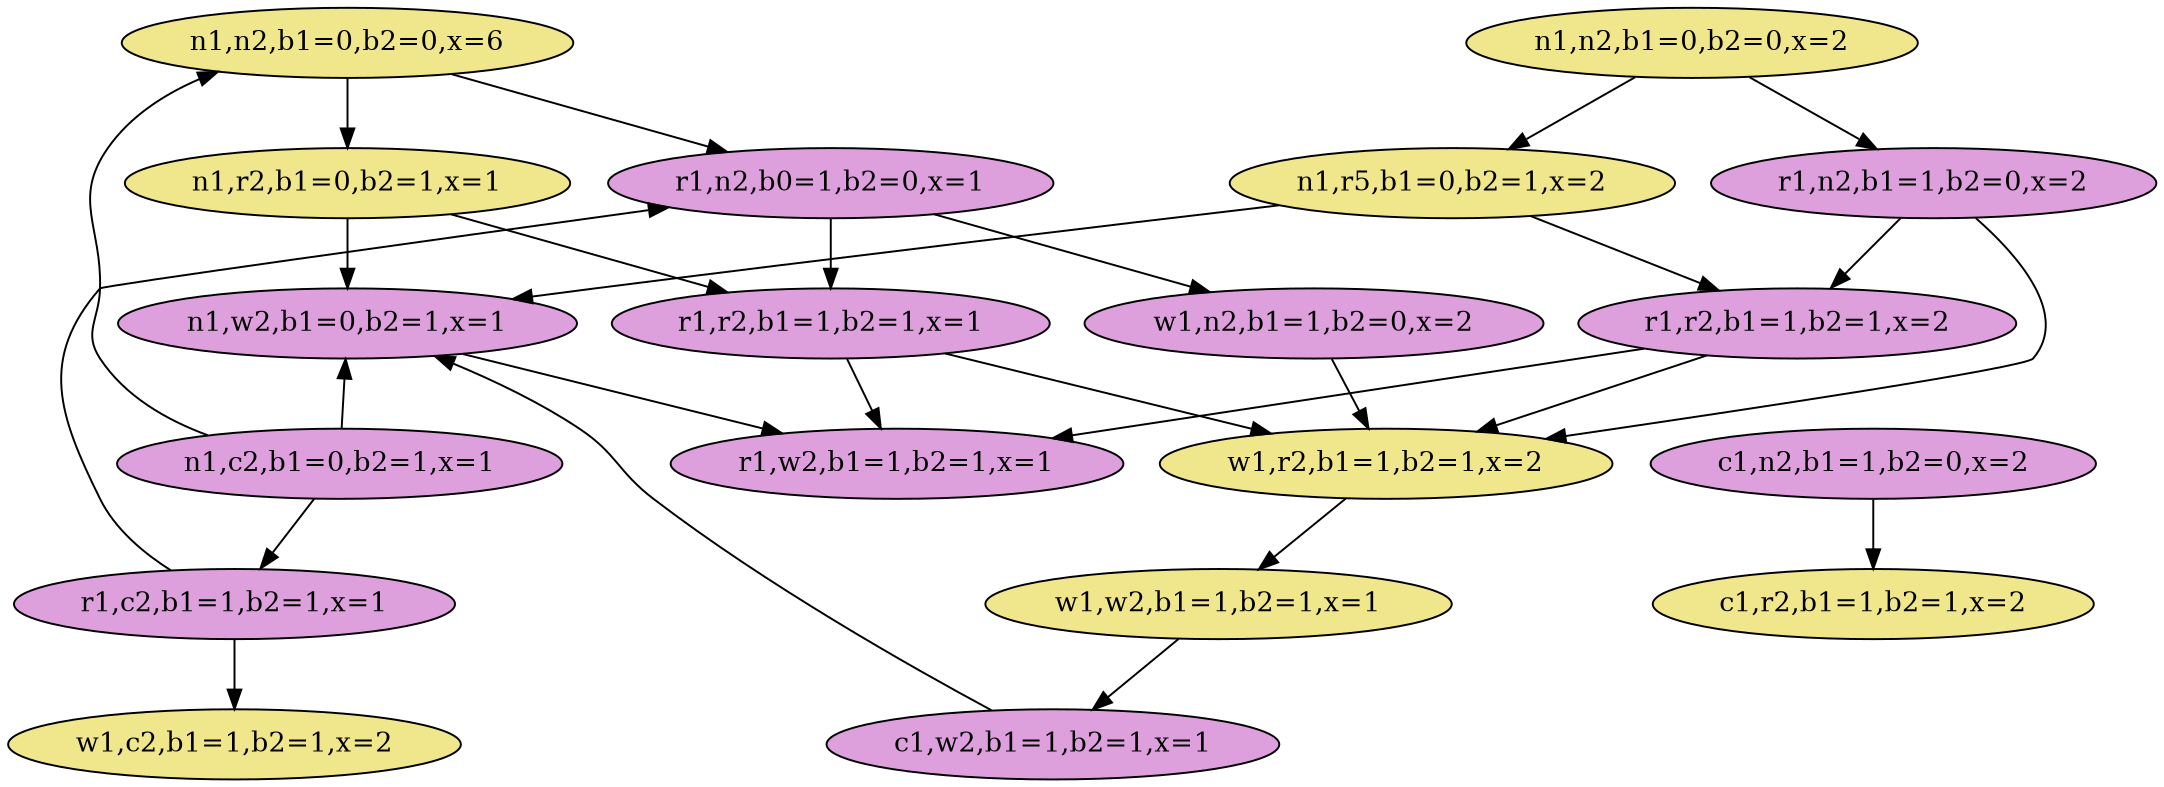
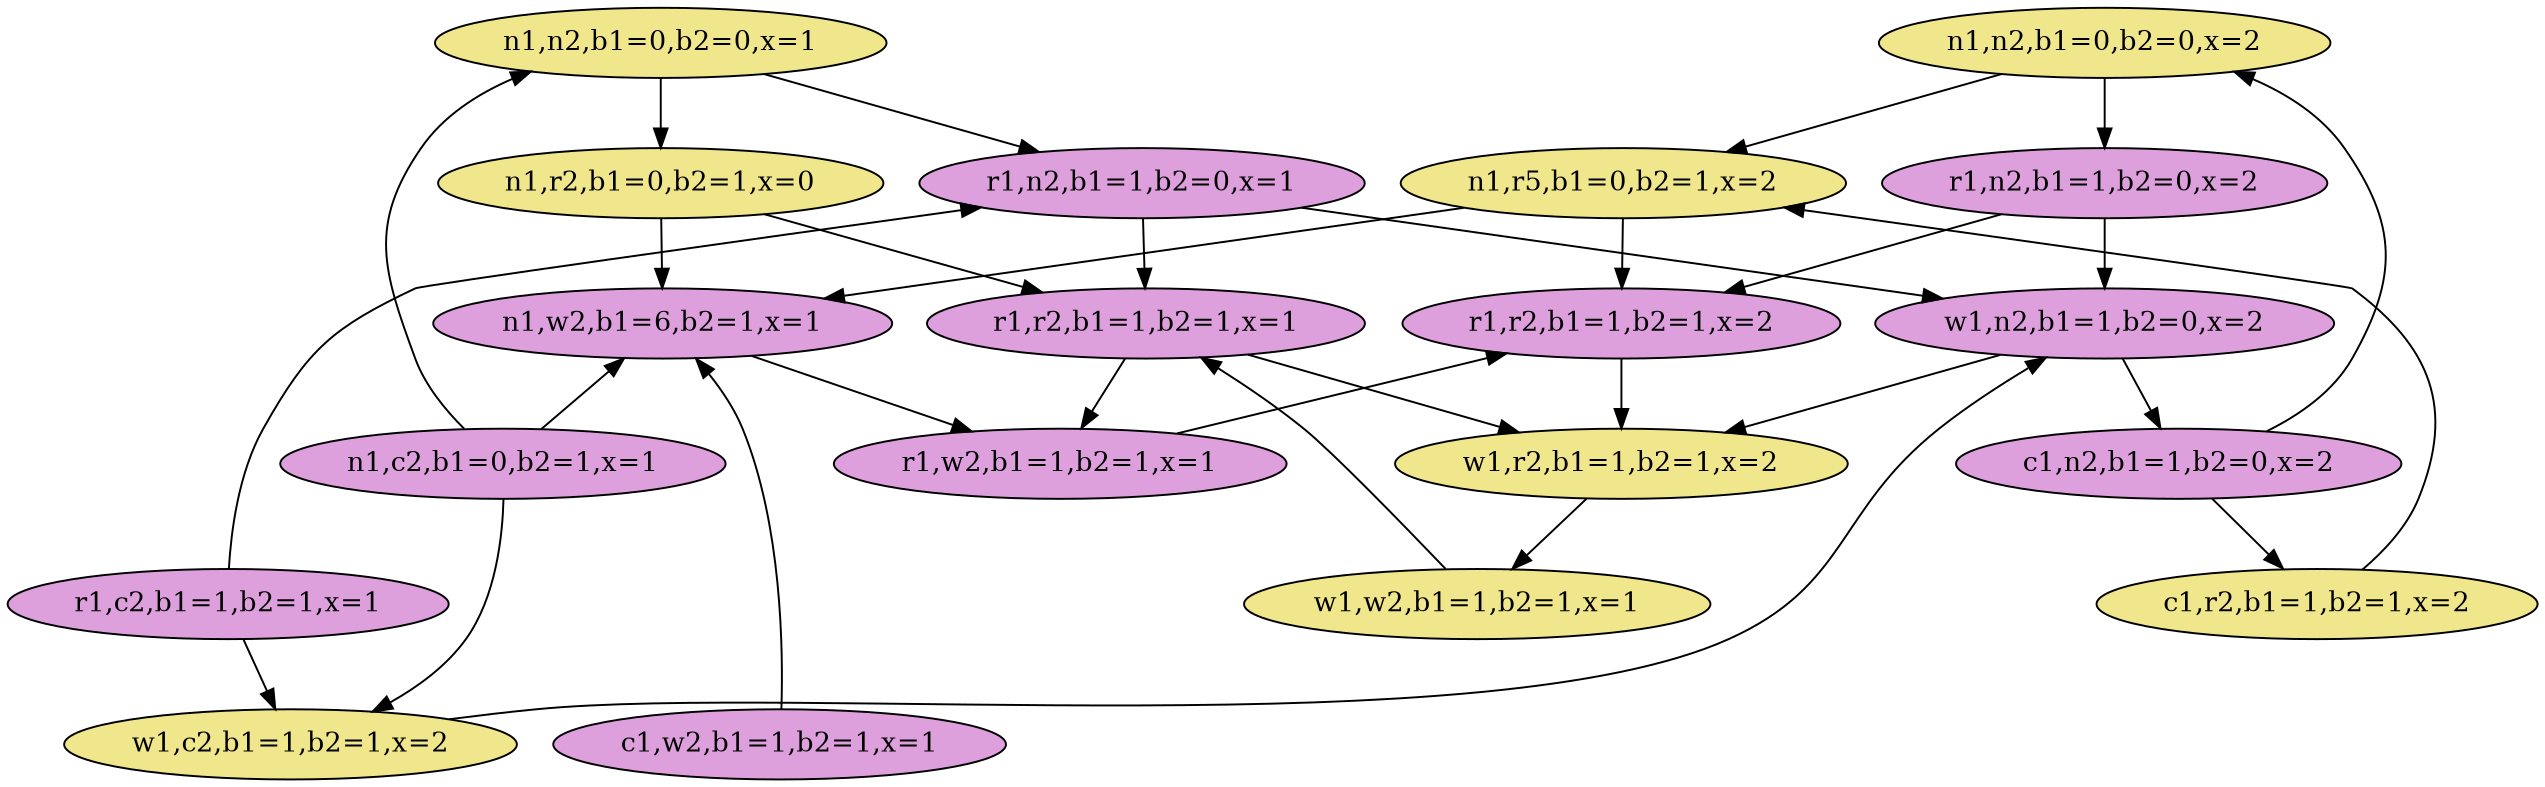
  digraph {
    node [fillcolor=plum style=filled]
-   "n1,n2,b1=0,b2=0,x=1" [fillcolor=khaki label="n1,n2,b1=0,b2=0,x=6"]
+   "n1,n2,b1=0,b2=0,x=1" [fillcolor=khaki]
    "n1,n2,b1=0,b2=0,x=2" [fillcolor=khaki]
-   "n1,r2,b1=0,b2=1,x=1" [fillcolor=khaki]
-   "r1,n2,b1=1,b2=0,x=1" [label="r1,n2,b0=1,b2=0,x=1"]
+   "n1,r2,b1=0,b2=1,x=1" [fillcolor=khaki label="n1,r2,b1=0,b2=1,x=0"]
+   "r1,n2,b1=1,b2=0,x=1"
    n5 [fillcolor=khaki label="n1,r5,b1=0,b2=1,x=2"]
    "r1,n2,b1=1,b2=0,x=2"
-   "n1,w2,b1=0,b2=1,x=1"
+   "n1,w2,b1=0,b2=1,x=1" [label="n1,w2,b1=6,b2=1,x=1"]
    "r1,r2,b1=1,b2=1,x=1"
    "w1,n2,b1=1,b2=0,x=2"
    "r1,r2,b1=1,b2=1,x=2"
    "n1,c2,b1=0,b2=1,x=1"
    "r1,w2,b1=1,b2=1,x=1"
    "w1,r2,b1=1,b2=1,x=2" [fillcolor=khaki]
    "c1,n2,b1=1,b2=0,x=2"
    "r1,c2,b1=1,b2=1,x=1"
    "w1,w2,b1=1,b2=1,x=1" [fillcolor=khaki]
    "c1,r2,b1=1,b2=1,x=2" [fillcolor=khaki]
    "w1,c2,b1=1,b2=1,x=2" [fillcolor=khaki]
    "c1,w2,b1=1,b2=1,x=1"
    subgraph sub_1 {
      rank=same
      "n1,n2,b1=0,b2=0,x=1"
      "n1,n2,b1=0,b2=0,x=2"
    }
    subgraph sub_2 {
      rank=same
      "n1,r2,b1=0,b2=1,x=1"
      "r1,n2,b1=1,b2=0,x=1"
      n5
      "r1,n2,b1=1,b2=0,x=2"
    }
    subgraph sub_3 {
      rank=same
      "n1,w2,b1=0,b2=1,x=1"
      "r1,r2,b1=1,b2=1,x=1"
      "w1,n2,b1=1,b2=0,x=2"
      "r1,r2,b1=1,b2=1,x=2"
    }
    subgraph sub_4 {
      rank=same
      "n1,c2,b1=0,b2=1,x=1"
      "r1,w2,b1=1,b2=1,x=1"
      "w1,r2,b1=1,b2=1,x=2"
      "c1,n2,b1=1,b2=0,x=2"
    }
    subgraph sub_5 {
      rank=same
      "r1,c2,b1=1,b2=1,x=1"
      "w1,w2,b1=1,b2=1,x=1"
      "c1,r2,b1=1,b2=1,x=2"
    }
    subgraph sub_6 {
      rank=same
      "w1,c2,b1=1,b2=1,x=2"
      "c1,w2,b1=1,b2=1,x=1"
    }
    "n1,n2,b1=0,b2=0,x=1" -> "n1,r2,b1=0,b2=1,x=1"
    "n1,n2,b1=0,b2=0,x=1" -> "r1,n2,b1=1,b2=0,x=1"
    "n1,n2,b1=0,b2=0,x=2" -> n5
    "n1,n2,b1=0,b2=0,x=2" -> "r1,n2,b1=1,b2=0,x=2"
    "n1,r2,b1=0,b2=1,x=1" -> "n1,w2,b1=0,b2=1,x=1"
    "n1,r2,b1=0,b2=1,x=1" -> "r1,r2,b1=1,b2=1,x=1"
    "r1,n2,b1=1,b2=0,x=1" -> "r1,r2,b1=1,b2=1,x=1"
    "r1,n2,b1=1,b2=0,x=1" -> "w1,n2,b1=1,b2=0,x=2"
    n5 -> "n1,w2,b1=0,b2=1,x=1"
    n5 -> "r1,r2,b1=1,b2=1,x=2"
-   "r1,n2,b1=1,b2=0,x=2" -> "w1,r2,b1=1,b2=1,x=2"
+   "r1,n2,b1=1,b2=0,x=2" -> "w1,n2,b1=1,b2=0,x=2"
    "r1,n2,b1=1,b2=0,x=2" -> "r1,r2,b1=1,b2=1,x=2"
    "n1,w2,b1=0,b2=1,x=1" -> "r1,w2,b1=1,b2=1,x=1"
    "r1,r2,b1=1,b2=1,x=1" -> "r1,w2,b1=1,b2=1,x=1"
    "r1,r2,b1=1,b2=1,x=1" -> "w1,r2,b1=1,b2=1,x=2"
    "w1,n2,b1=1,b2=0,x=2" -> "w1,r2,b1=1,b2=1,x=2"
-   "r1,r2,b1=1,b2=1,x=2" -> "r1,w2,b1=1,b2=1,x=1"
+   "w1,n2,b1=1,b2=0,x=2" -> "c1,n2,b1=1,b2=0,x=2"
+   "r1,w2,b1=1,b2=1,x=1" -> "r1,r2,b1=1,b2=1,x=2"
    "r1,r2,b1=1,b2=1,x=2" -> "w1,r2,b1=1,b2=1,x=2"
    "n1,c2,b1=0,b2=1,x=1" -> "n1,n2,b1=0,b2=0,x=1"
    "n1,c2,b1=0,b2=1,x=1" -> "n1,w2,b1=0,b2=1,x=1"
-   "n1,c2,b1=0,b2=1,x=1" -> "r1,c2,b1=1,b2=1,x=1"
+   "n1,c2,b1=0,b2=1,x=1" -> "w1,c2,b1=1,b2=1,x=2"
    "w1,r2,b1=1,b2=1,x=2" -> "w1,w2,b1=1,b2=1,x=1"
+   "c1,n2,b1=1,b2=0,x=2" -> "n1,n2,b1=0,b2=0,x=2"
    "c1,n2,b1=1,b2=0,x=2" -> "c1,r2,b1=1,b2=1,x=2"
    "r1,c2,b1=1,b2=1,x=1" -> "r1,n2,b1=1,b2=0,x=1"
    "r1,c2,b1=1,b2=1,x=1" -> "w1,c2,b1=1,b2=1,x=2"
-   "w1,w2,b1=1,b2=1,x=1" -> "c1,w2,b1=1,b2=1,x=1"
+   "w1,w2,b1=1,b2=1,x=1" -> "r1,r2,b1=1,b2=1,x=1"
+   "c1,r2,b1=1,b2=1,x=2" -> n5
+   "w1,c2,b1=1,b2=1,x=2" -> "w1,n2,b1=1,b2=0,x=2"
    "c1,w2,b1=1,b2=1,x=1" -> "n1,w2,b1=0,b2=1,x=1"
  }
